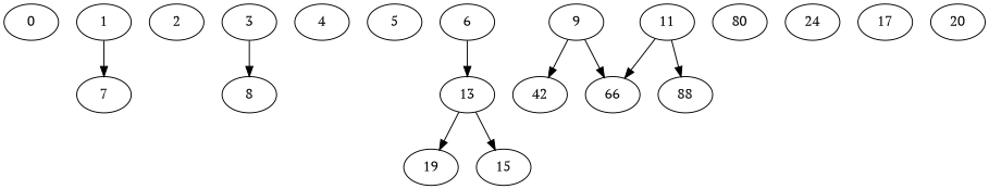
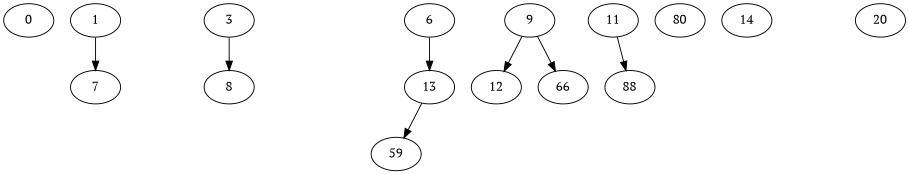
  digraph {
    fontname="PT Serif"
    node [Weight=18 fontname="PT Serif"]
    edge [Weight=2 fontname="PT Serif"]
    0
    7 [Weight=32]
    1
-   2 [Weight=21]
    8 [Weight=21]
    3
-   4 [Weight=25]
-   5 [Weight=25]
    6 [Weight=28]
    13 [Weight=35]
-   19 [Weight=32]
-   15 [Weight=11]
+   19 [Weight=32 label=59]
    9 [Weight=14]
-   12 [label=42]
+   12
    n15 [Weight=14 label=66]
    n16 [Weight=11 label=80]
    11 [Weight=28]
    n18 [Weight=25 label=88]
-   14 [Weight=14 label=24]
-   17
+   14 [Weight=14]
    20
    1 -> 7
    3 -> 8
    6 -> 13 [Weight=3]
    13 -> 19 [Weight=6]
-   13 -> 15 [Weight=3]
    9 -> 12 [Weight=4]
    9 -> n15
-   11 -> n15 [Weight=6]
    11 -> n18 [Weight=7]
  }
